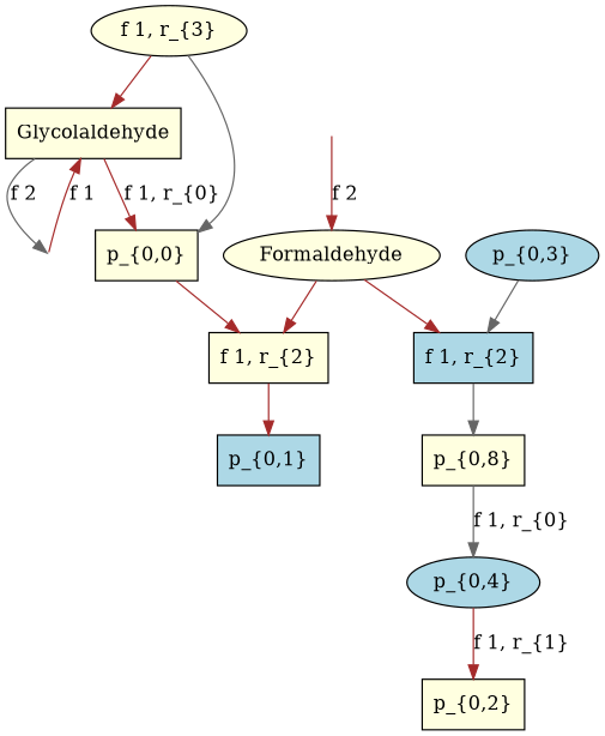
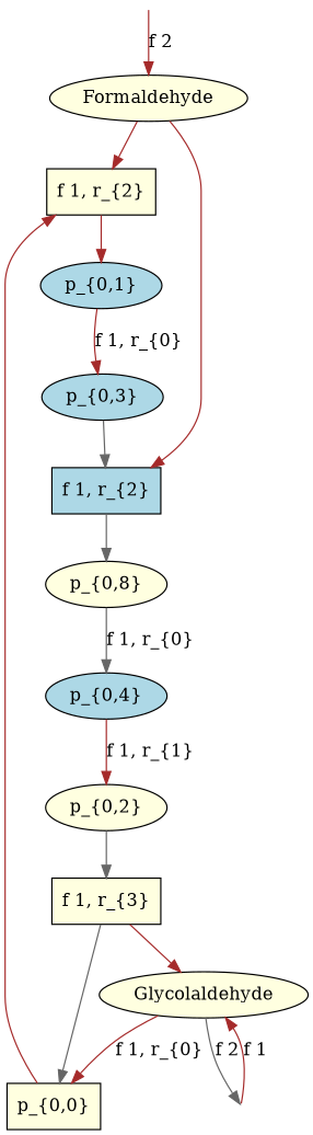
  digraph {
    node [fillcolor=lightyellow shape=ellipse style=filled]
    edge [color=brown]
    n1 [label=Formaldehyde]
    n2 [label="f 1, r_{2}" shape=box]
    n3 [fillcolor=lightblue label="f 1, r_{2}" shape=box]
-   n4 [fillcolor=lightblue label="p_{0,1}" shape=box]
-   n5 [label="p_{0,8}" shape=box]
-   n6 [label=Glycolaldehyde shape=box]
+   n4 [fillcolor=lightblue label="p_{0,1}"]
+   n5 [label="p_{0,8}"]
+   n6 [label=Glycolaldehyde]
    n7 [label="p_{0,0}" shape=box]
    "1-0-IOFlow" [shape=point style=invis fillcolor=""]
    n9 [fillcolor=lightblue label="p_{0,3}"]
-   n10 [label="p_{0,2}" shape=box]
-   n11 [label="f 1, r_{3}"]
+   n10 [label="p_{0,2}"]
+   n11 [label="f 1, r_{3}" shape=box]
    n12 [fillcolor=lightblue label="p_{0,4}"]
    "0-0-IOFlow" [shape=point style=invis fillcolor=""]
    n1 -> n2
    n1 -> n3
    n2 -> n4
    n3 -> n5 [color=gray40]
+   n4 -> n9 [label="f 1, r_{0}"]
    n5 -> n12 [color=gray40 label="f 1, r_{0}"]
    n6 -> n7 [label="f 1, r_{0}"]
    n6 -> "1-0-IOFlow" [color=gray40 label="f 2"]
    n7 -> n2
    "1-0-IOFlow" -> n6 [label="f 1"]
    n9 -> n3 [color=gray40]
+   n10 -> n11 [color=gray40]
    n11 -> n6
    n11 -> n7 [color=gray40]
    n12 -> n10 [label="f 1, r_{1}"]
    "0-0-IOFlow" -> n1 [label="f 2"]
  }
